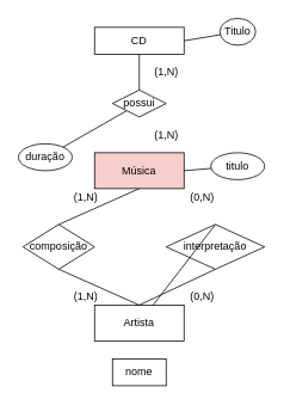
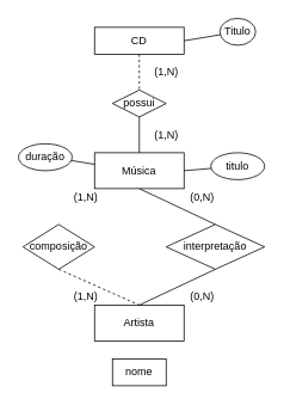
  <mxCell id="0" />
  <mxCell id="1" parent="0" />
  <mxCell id="2" value="CD" style="whiteSpace=wrap;html=1;align=center;" vertex="1" parent="1"><mxGeometry x="105" y="30" width="100" height="30" as="geometry" /></mxCell>
  <mxCell id="3" value="Titulo" style="ellipse;whiteSpace=wrap;html=1;align=center;" vertex="1" parent="1"><mxGeometry x="245" y="20" width="40" height="30" as="geometry" /></mxCell>
- <mxCell id="4" value="Música" style="whiteSpace=wrap;html=1;align=center;fillColor=#f8cecc;" vertex="1" parent="1"><mxGeometry x="105" y="170" width="100" height="40" as="geometry" /></mxCell>
+ <mxCell id="4" value="Música" style="whiteSpace=wrap;html=1;align=center;" vertex="1" parent="1"><mxGeometry x="105" y="170" width="100" height="40" as="geometry" /></mxCell>
  <mxCell id="5" value="Artista" style="whiteSpace=wrap;html=1;align=center;" vertex="1" parent="1"><mxGeometry x="105" y="340" width="100" height="40" as="geometry" /></mxCell>
  <mxCell id="6" value="duração" style="ellipse;whiteSpace=wrap;html=1;align=center;" vertex="1" parent="1"><mxGeometry x="20" y="160" width="60" height="30" as="geometry" /></mxCell>
  <mxCell id="7" value="titulo" style="ellipse;whiteSpace=wrap;html=1;align=center;" vertex="1" parent="1"><mxGeometry x="235" y="170" width="60" height="30" as="geometry" /></mxCell>
  <mxCell id="8" value="nome" style="whiteSpace=wrap;html=1;align=center;rounded=0;" vertex="1" parent="1"><mxGeometry x="125" y="400" width="60" height="30" as="geometry" /></mxCell>
  <mxCell id="9" value="" style="endArrow=none;html=1;rounded=0;exitX=1;exitY=0.5;exitDx=0;exitDy=0;" edge="1" parent="1" source="4" target="7"><mxGeometry relative="1" as="geometry"><mxPoint x="275" y="290" as="sourcePoint" /><mxPoint x="435" y="290" as="targetPoint" /></mxGeometry></mxCell>
- <mxCell id="10" value="" style="endArrow=none;html=1;rounded=0;" edge="1" parent="1" source="6" target="12"><mxGeometry relative="1" as="geometry"><mxPoint x="285" y="300" as="sourcePoint" /><mxPoint x="445" y="300" as="targetPoint" /></mxGeometry></mxCell>
+ <mxCell id="10" value="" style="endArrow=none;html=1;rounded=0;" edge="1" parent="1" source="6" target="4"><mxGeometry relative="1" as="geometry"><mxPoint x="285" y="300" as="sourcePoint" /><mxPoint x="445" y="300" as="targetPoint" /></mxGeometry></mxCell>
  <mxCell id="11" value="" style="endArrow=none;html=1;rounded=0;exitX=1;exitY=0.5;exitDx=0;exitDy=0;" edge="1" parent="1" source="2" target="3"><mxGeometry relative="1" as="geometry"><mxPoint x="295" y="310" as="sourcePoint" /><mxPoint x="455" y="310" as="targetPoint" /></mxGeometry></mxCell>
  <mxCell id="12" value="possui" style="shape=rhombus;perimeter=rhombusPerimeter;whiteSpace=wrap;html=1;align=center;" vertex="1" parent="1"><mxGeometry x="125" y="100" width="60" height="30" as="geometry" /></mxCell>
- <mxCell id="13" value="" style="endArrow=none;html=1;rounded=0;exitX=0.5;exitY=1;exitDx=0;exitDy=0;entryX=0.5;entryY=0;entryDx=0;entryDy=0;" edge="1" parent="1" source="2" target="12"><mxGeometry relative="1" as="geometry"><mxPoint x="205" y="50" as="sourcePoint" /><mxPoint x="245.962" y="39.595" as="targetPoint" /></mxGeometry></mxCell>
+ <mxCell id="13" value="" style="endArrow=none;html=1;rounded=0;exitX=0.5;exitY=1;exitDx=0;exitDy=0;entryX=0.5;entryY=0;entryDx=0;entryDy=0;dashed=1;" edge="1" parent="1" source="2" target="12"><mxGeometry relative="1" as="geometry"><mxPoint x="205" y="50" as="sourcePoint" /><mxPoint x="245.962" y="39.595" as="targetPoint" /></mxGeometry></mxCell>
+ <mxCell id="14" value="" style="endArrow=none;html=1;rounded=0;exitX=0.5;exitY=0;exitDx=0;exitDy=0;entryX=0.5;entryY=1;entryDx=0;entryDy=0;" edge="1" parent="1" source="4" target="12"><mxGeometry relative="1" as="geometry"><mxPoint x="155" y="70" as="sourcePoint" /><mxPoint x="155" y="140" as="targetPoint" /></mxGeometry></mxCell>
  <mxCell id="15" value="composição" style="shape=rhombus;perimeter=rhombusPerimeter;whiteSpace=wrap;html=1;align=center;" vertex="1" parent="1"><mxGeometry x="25" y="250" width="80" height="50" as="geometry" /></mxCell>
  <mxCell id="16" value="(1,N)" style="text;html=1;align=center;verticalAlign=middle;resizable=0;points=[];autosize=1;" vertex="1" parent="1"><mxGeometry x="165" y="140" width="40" height="20" as="geometry" /></mxCell>
  <mxCell id="17" value="(1,N)" style="text;html=1;align=center;verticalAlign=middle;resizable=0;points=[];autosize=1;" vertex="1" parent="1"><mxGeometry x="165" y="70" width="40" height="20" as="geometry" /></mxCell>
  <mxCell id="18" value="interpretação" style="shape=rhombus;perimeter=rhombusPerimeter;whiteSpace=wrap;html=1;align=center;" vertex="1" parent="1"><mxGeometry x="185" y="250" width="110" height="50" as="geometry" /></mxCell>
- <mxCell id="19" value="" style="endArrow=none;html=1;rounded=0;exitX=0.5;exitY=0;exitDx=0;exitDy=0;entryX=0.5;entryY=1;entryDx=0;entryDy=0;" edge="1" parent="1" source="15" target="4"><mxGeometry relative="1" as="geometry"><mxPoint x="155" y="190" as="sourcePoint" /><mxPoint x="155" y="140" as="targetPoint" /></mxGeometry></mxCell>
- <mxCell id="20" value="" style="endArrow=none;html=1;rounded=0;exitX=0.5;exitY=0;exitDx=0;exitDy=0;" edge="1" parent="1" source="18" target="5"><mxGeometry relative="1" as="geometry"><mxPoint x="35" y="270" as="sourcePoint" /><mxPoint x="155" y="230" as="targetPoint" /></mxGeometry></mxCell>
- <mxCell id="21" value="" style="endArrow=none;html=1;rounded=0;exitX=0.5;exitY=1;exitDx=0;exitDy=0;entryX=0.5;entryY=0;entryDx=0;entryDy=0;" edge="1" parent="1" source="15" target="5"><mxGeometry relative="1" as="geometry"><mxPoint x="45" y="280" as="sourcePoint" /><mxPoint x="165" y="240" as="targetPoint" /></mxGeometry></mxCell>
+ <mxCell id="20" value="" style="endArrow=none;html=1;rounded=0;exitX=0.5;exitY=0;exitDx=0;exitDy=0;entryX=0.5;entryY=1;entryDx=0;entryDy=0;" edge="1" parent="1" source="18" target="4"><mxGeometry relative="1" as="geometry"><mxPoint x="35" y="270" as="sourcePoint" /><mxPoint x="155" y="230" as="targetPoint" /></mxGeometry></mxCell>
+ <mxCell id="21" value="" style="endArrow=none;html=1;rounded=0;exitX=0.5;exitY=1;exitDx=0;exitDy=0;entryX=0.5;entryY=0;entryDx=0;entryDy=0;dashed=1;" edge="1" parent="1" source="15" target="5"><mxGeometry relative="1" as="geometry"><mxPoint x="45" y="280" as="sourcePoint" /><mxPoint x="165" y="240" as="targetPoint" /></mxGeometry></mxCell>
  <mxCell id="22" value="" style="endArrow=none;html=1;rounded=0;exitX=0.5;exitY=1;exitDx=0;exitDy=0;entryX=0.5;entryY=0;entryDx=0;entryDy=0;" edge="1" parent="1" source="18"><mxGeometry relative="1" as="geometry"><mxPoint x="35" y="320" as="sourcePoint" /><mxPoint x="155" y="340" as="targetPoint" /></mxGeometry></mxCell>
  <mxCell id="23" value="(1,N)" style="text;html=1;align=center;verticalAlign=middle;resizable=0;points=[];autosize=1;" vertex="1" parent="1"><mxGeometry x="75" y="320" width="40" height="20" as="geometry" /></mxCell>
  <mxCell id="24" value="(1,N)" style="text;html=1;align=center;verticalAlign=middle;resizable=0;points=[];autosize=1;" vertex="1" parent="1"><mxGeometry x="75" y="210" width="40" height="20" as="geometry" /></mxCell>
  <mxCell id="25" value="(0,N)" style="text;html=1;align=center;verticalAlign=middle;resizable=0;points=[];autosize=1;" vertex="1" parent="1"><mxGeometry x="205" y="320" width="40" height="20" as="geometry" /></mxCell>
  <mxCell id="26" value="(0,N)" style="text;html=1;align=center;verticalAlign=middle;resizable=0;points=[];autosize=1;" vertex="1" parent="1"><mxGeometry x="205" y="210" width="40" height="20" as="geometry" /></mxCell>
